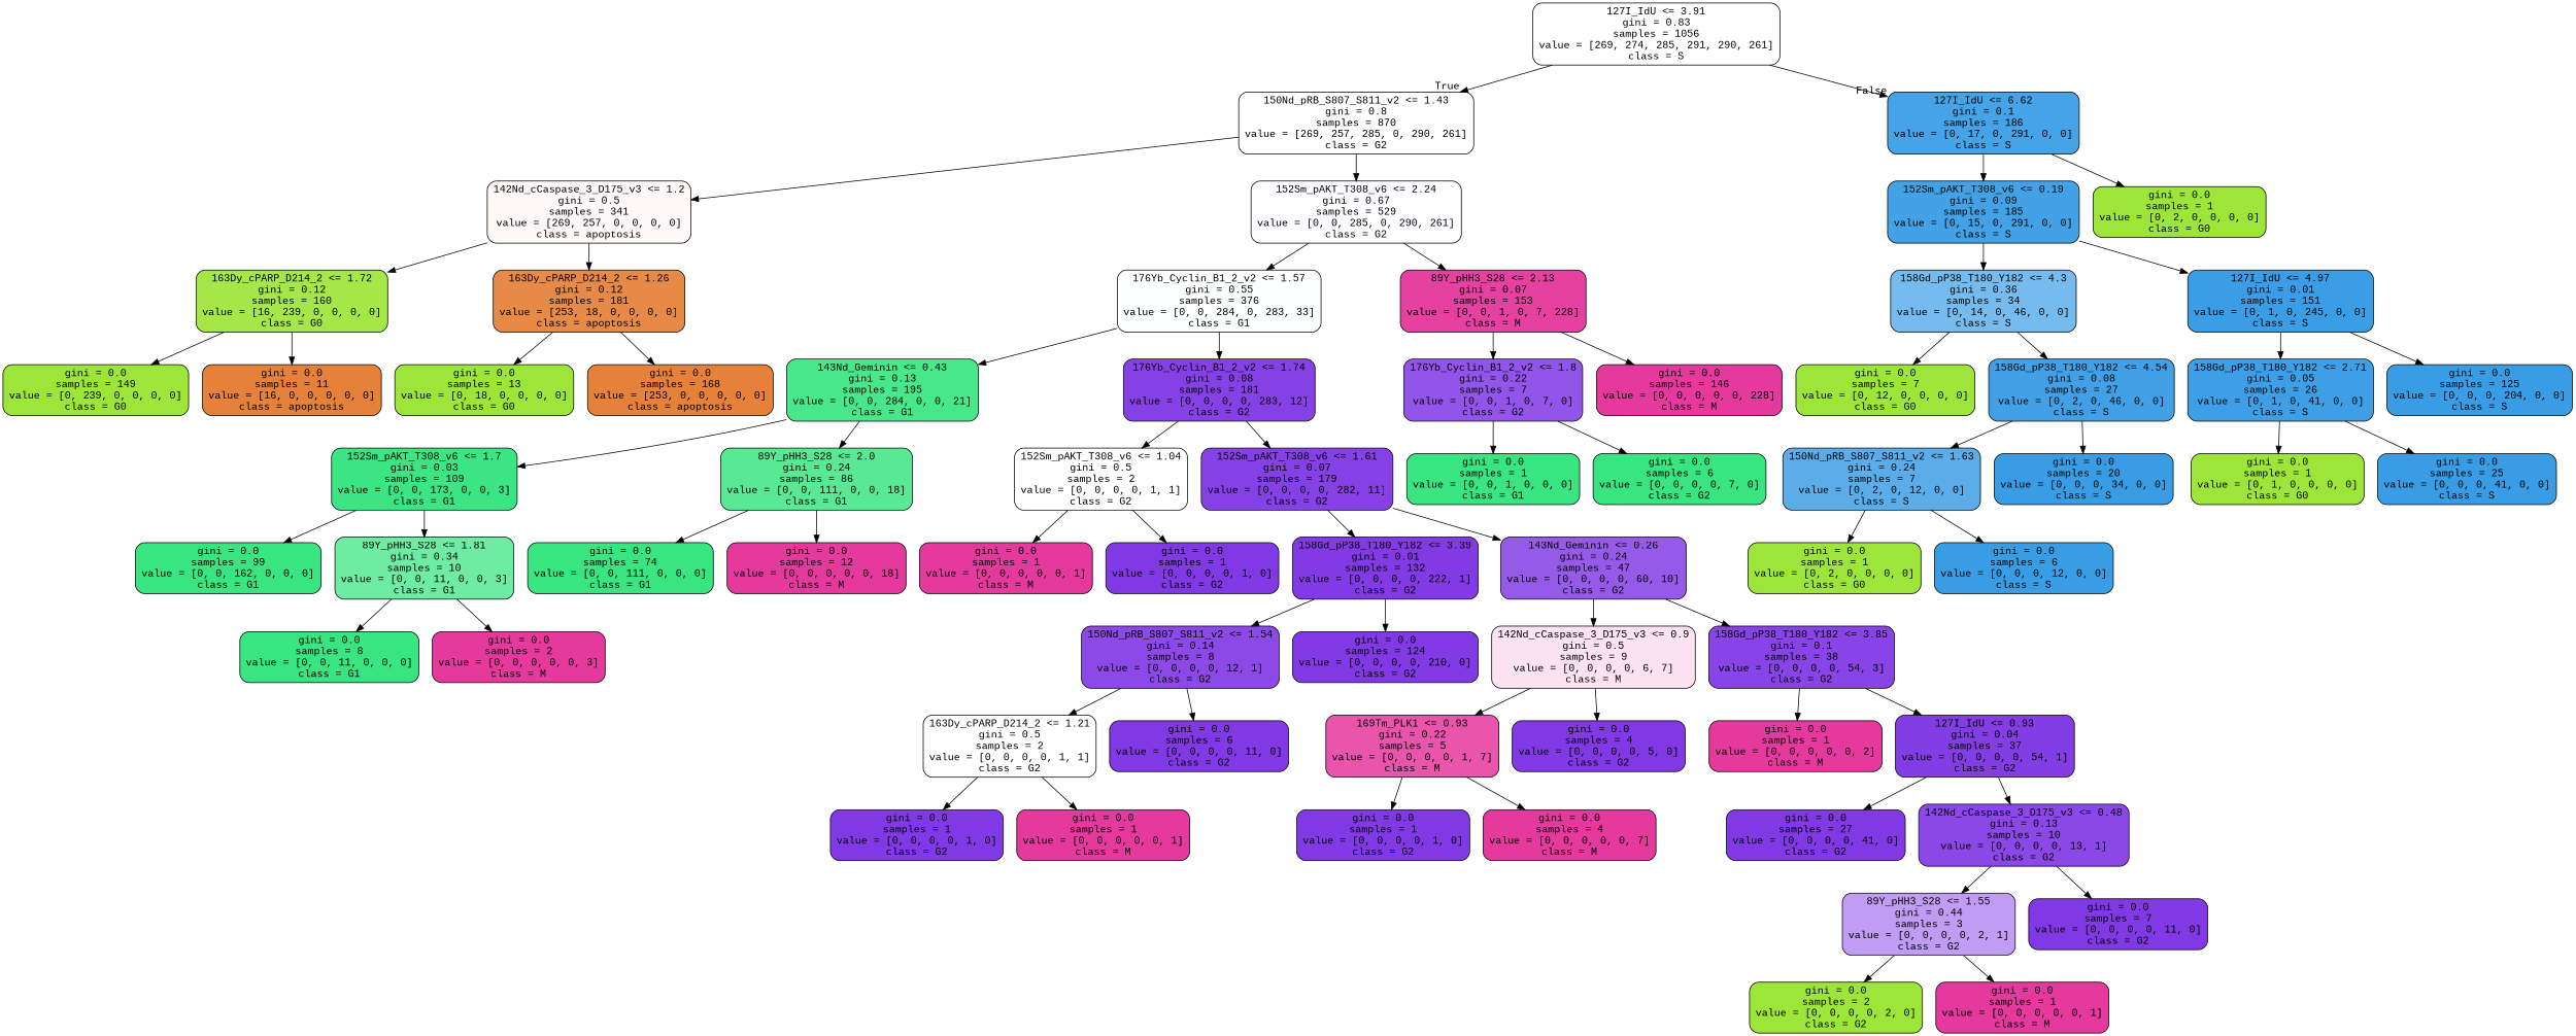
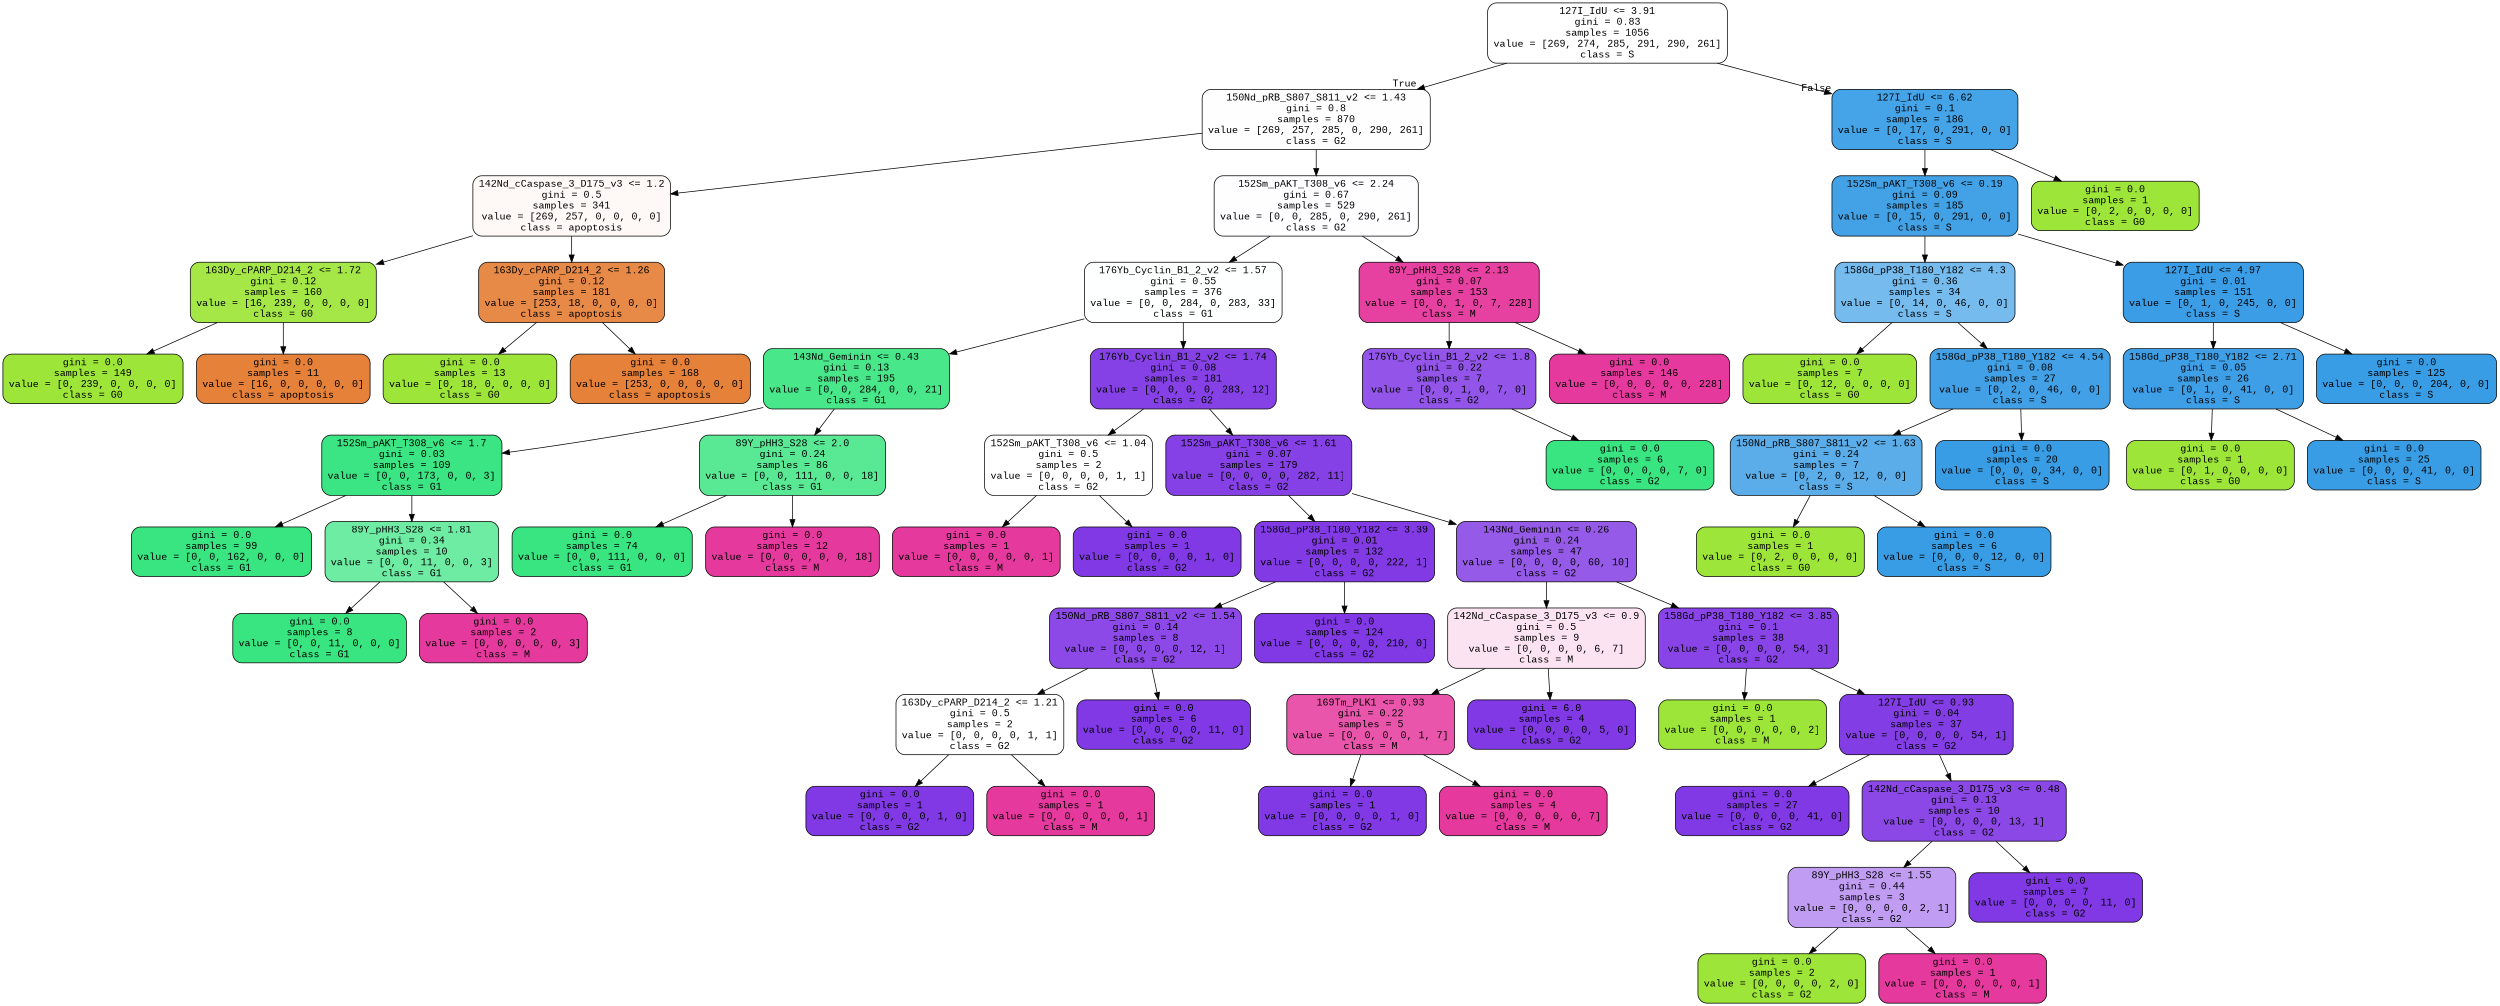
  digraph {
    fontname="Liberation Mono"
    node [color=black fillcolor="#e5399d" fontname="Liberation Mono" shape=box style="filled, rounded"]
    edge [fontname="Liberation Mono"]
    n1 [fillcolor="#ffffff" label="127I_IdU <= 3.91\ngini = 0.83\nsamples = 1056\nvalue = [269, 274, 285, 291, 290, 261]\nclass = S"]
    n2 [fillcolor="#fefeff" label="150Nd_pRB_S807_S811_v2 <= 1.43\ngini = 0.8\nsamples = 870\nvalue = [269, 257, 285, 0, 290, 261]\nclass = G2"]
    n3 [fillcolor="#45a3e7" label="127I_IdU <= 6.62\ngini = 0.1\nsamples = 186\nvalue = [0, 17, 0, 291, 0, 0]\nclass = S"]
    n4 [fillcolor="#fef9f6" label="142Nd_cCaspase_3_D175_v3 <= 1.2\ngini = 0.5\nsamples = 341\nvalue = [269, 257, 0, 0, 0, 0]\nclass = apoptosis"]
    n5 [fillcolor="#fefdff" label="152Sm_pAKT_T308_v6 <= 2.24\ngini = 0.67\nsamples = 529\nvalue = [0, 0, 285, 0, 290, 261]\nclass = G2"]
    n6 [fillcolor="#43a2e6" label="152Sm_pAKT_T308_v6 <= 0.19\ngini = 0.09\nsamples = 185\nvalue = [0, 15, 0, 291, 0, 0]\nclass = S"]
    n7 [fillcolor="#9de539" label="gini = 0.0\nsamples = 1\nvalue = [0, 2, 0, 0, 0, 0]\nclass = G0"]
    n8 [fillcolor="#a4e746" label="163Dy_cPARP_D214_2 <= 1.72\ngini = 0.12\nsamples = 160\nvalue = [16, 239, 0, 0, 0, 0]\nclass = G0"]
    n9 [fillcolor="#e78a47" label="163Dy_cPARP_D214_2 <= 1.26\ngini = 0.12\nsamples = 181\nvalue = [253, 18, 0, 0, 0, 0]\nclass = apoptosis"]
    n10 [fillcolor="#feffff" label="176Yb_Cyclin_B1_2_v2 <= 1.57\ngini = 0.55\nsamples = 376\nvalue = [0, 0, 284, 0, 283, 33]\nclass = G1"]
    n11 [fillcolor="#e640a0" label="89Y_pHH3_S28 <= 2.13\ngini = 0.07\nsamples = 153\nvalue = [0, 0, 1, 0, 7, 228]\nclass = M"]
    n12 [fillcolor="#9de539" label="gini = 0.0\nsamples = 149\nvalue = [0, 239, 0, 0, 0, 0]\nclass = G0"]
    n13 [fillcolor="#e58139" label="gini = 0.0\nsamples = 11\nvalue = [16, 0, 0, 0, 0, 0]\nclass = apoptosis"]
    n14 [fillcolor="#9de539" label="gini = 0.0\nsamples = 13\nvalue = [0, 18, 0, 0, 0, 0]\nclass = G0"]
    n15 [fillcolor="#e58139" label="gini = 0.0\nsamples = 168\nvalue = [253, 0, 0, 0, 0, 0]\nclass = apoptosis"]
    n16 [fillcolor="#48e78a" label="143Nd_Geminin <= 0.43\ngini = 0.13\nsamples = 195\nvalue = [0, 0, 284, 0, 0, 21]\nclass = G1"]
    n17 [fillcolor="#8641e6" label="176Yb_Cyclin_B1_2_v2 <= 1.74\ngini = 0.08\nsamples = 181\nvalue = [0, 0, 0, 0, 283, 12]\nclass = G2"]
    n18 [fillcolor="#9355e9" label="176Yb_Cyclin_B1_2_v2 <= 1.8\ngini = 0.22\nsamples = 7\nvalue = [0, 0, 1, 0, 7, 0]\nclass = G2"]
    n19 [label="gini = 0.0\nsamples = 146\nvalue = [0, 0, 0, 0, 0, 228]\nclass = M"]
    n20 [fillcolor="#3ce583" label="152Sm_pAKT_T308_v6 <= 1.7\ngini = 0.03\nsamples = 109\nvalue = [0, 0, 173, 0, 0, 3]\nclass = G1"]
    n21 [fillcolor="#59e995" label="89Y_pHH3_S28 <= 2.0\ngini = 0.24\nsamples = 86\nvalue = [0, 0, 111, 0, 0, 18]\nclass = G1"]
    n22 [fillcolor="#ffffff" label="152Sm_pAKT_T308_v6 <= 1.04\ngini = 0.5\nsamples = 2\nvalue = [0, 0, 0, 0, 1, 1]\nclass = G2"]
    n23 [fillcolor="#8641e6" label="152Sm_pAKT_T308_v6 <= 1.61\ngini = 0.07\nsamples = 179\nvalue = [0, 0, 0, 0, 282, 11]\nclass = G2"]
    n24 [fillcolor="#39e581" label="gini = 0.0\nsamples = 99\nvalue = [0, 0, 162, 0, 0, 0]\nclass = G1"]
    n25 [fillcolor="#6feca3" label="89Y_pHH3_S28 <= 1.81\ngini = 0.34\nsamples = 10\nvalue = [0, 0, 11, 0, 0, 3]\nclass = G1"]
    n26 [fillcolor="#39e581" label="gini = 0.0\nsamples = 74\nvalue = [0, 0, 111, 0, 0, 0]\nclass = G1"]
    n27 [label="gini = 0.0\nsamples = 12\nvalue = [0, 0, 0, 0, 0, 18]\nclass = M"]
    n28 [fillcolor="#39e581" label="gini = 0.0\nsamples = 8\nvalue = [0, 0, 11, 0, 0, 0]\nclass = G1"]
    n29 [label="gini = 0.0\nsamples = 2\nvalue = [0, 0, 0, 0, 0, 3]\nclass = M"]
    n30 [label="gini = 0.0\nsamples = 1\nvalue = [0, 0, 0, 0, 0, 1]\nclass = M"]
    n31 [fillcolor="#8139e5" label="gini = 0.0\nsamples = 1\nvalue = [0, 0, 0, 0, 1, 0]\nclass = G2"]
    n32 [fillcolor="#823ae5" label="158Gd_pP38_T180_Y182 <= 3.39\ngini = 0.01\nsamples = 132\nvalue = [0, 0, 0, 0, 222, 1]\nclass = G2"]
    n33 [fillcolor="#965ae9" label="143Nd_Geminin <= 0.26\ngini = 0.24\nsamples = 47\nvalue = [0, 0, 0, 0, 60, 10]\nclass = G2"]
    n34 [fillcolor="#8c49e7" label="150Nd_pRB_S807_S811_v2 <= 1.54\ngini = 0.14\nsamples = 8\nvalue = [0, 0, 0, 0, 12, 1]\nclass = G2"]
    n35 [fillcolor="#8139e5" label="gini = 0.0\nsamples = 124\nvalue = [0, 0, 0, 0, 210, 0]\nclass = G2"]
    n36 [fillcolor="#fbe3f1" label="142Nd_cCaspase_3_D175_v3 <= 0.9\ngini = 0.5\nsamples = 9\nvalue = [0, 0, 0, 0, 6, 7]\nclass = M"]
    n37 [fillcolor="#8844e6" label="158Gd_pP38_T180_Y182 <= 3.85\ngini = 0.1\nsamples = 38\nvalue = [0, 0, 0, 0, 54, 3]\nclass = G2"]
    n38 [fillcolor="#ffffff" label="163Dy_cPARP_D214_2 <= 1.21\ngini = 0.5\nsamples = 2\nvalue = [0, 0, 0, 0, 1, 1]\nclass = G2"]
    n39 [fillcolor="#8139e5" label="gini = 0.0\nsamples = 6\nvalue = [0, 0, 0, 0, 11, 0]\nclass = G2"]
    n40 [fillcolor="#8139e5" label="gini = 0.0\nsamples = 1\nvalue = [0, 0, 0, 0, 1, 0]\nclass = G2"]
    n41 [label="gini = 0.0\nsamples = 1\nvalue = [0, 0, 0, 0, 0, 1]\nclass = M"]
    n42 [fillcolor="#e955ab" label="169Tm_PLK1 <= 0.93\ngini = 0.22\nsamples = 5\nvalue = [0, 0, 0, 0, 1, 7]\nclass = M"]
-   n43 [fillcolor="#8139e5" label="gini = 0.0\nsamples = 4\nvalue = [0, 0, 0, 0, 5, 0]\nclass = G2"]
-   n44 [label="gini = 0.0\nsamples = 1\nvalue = [0, 0, 0, 0, 0, 2]\nclass = M"]
+   n43 [fillcolor="#8139e5" label="gini = 6.0\nsamples = 4\nvalue = [0, 0, 0, 0, 5, 0]\nclass = G2"]
+   n44 [fillcolor="#9de539" label="gini = 0.0\nsamples = 1\nvalue = [0, 0, 0, 0, 0, 2]\nclass = M"]
    n45 [fillcolor="#833de5" label="127I_IdU <= 0.93\ngini = 0.04\nsamples = 37\nvalue = [0, 0, 0, 0, 54, 1]\nclass = G2"]
    n46 [fillcolor="#8139e5" label="gini = 0.0\nsamples = 1\nvalue = [0, 0, 0, 0, 1, 0]\nclass = G2"]
    n47 [label="gini = 0.0\nsamples = 4\nvalue = [0, 0, 0, 0, 0, 7]\nclass = M"]
    n48 [fillcolor="#8139e5" label="gini = 0.0\nsamples = 27\nvalue = [0, 0, 0, 0, 41, 0]\nclass = G2"]
    n49 [fillcolor="#8b48e7" label="142Nd_cCaspase_3_D175_v3 <= 0.48\ngini = 0.13\nsamples = 10\nvalue = [0, 0, 0, 0, 13, 1]\nclass = G2"]
    n50 [fillcolor="#c09cf2" label="89Y_pHH3_S28 <= 1.55\ngini = 0.44\nsamples = 3\nvalue = [0, 0, 0, 0, 2, 1]\nclass = G2"]
    n51 [fillcolor="#8139e5" label="gini = 0.0\nsamples = 7\nvalue = [0, 0, 0, 0, 11, 0]\nclass = G2"]
    n52 [fillcolor="#9de539" label="gini = 0.0\nsamples = 2\nvalue = [0, 0, 0, 0, 2, 0]\nclass = G2"]
    n53 [label="gini = 0.0\nsamples = 1\nvalue = [0, 0, 0, 0, 0, 1]\nclass = M"]
-   n54 [fillcolor="#39e581" label="gini = 0.0\nsamples = 1\nvalue = [0, 0, 1, 0, 0, 0]\nclass = G1"]
    n55 [fillcolor="#39e581" label="gini = 0.0\nsamples = 6\nvalue = [0, 0, 0, 0, 7, 0]\nclass = G2"]
    n56 [fillcolor="#75bbed" label="158Gd_pP38_T180_Y182 <= 4.3\ngini = 0.36\nsamples = 34\nvalue = [0, 14, 0, 46, 0, 0]\nclass = S"]
    n57 [fillcolor="#3a9de5" label="127I_IdU <= 4.97\ngini = 0.01\nsamples = 151\nvalue = [0, 1, 0, 245, 0, 0]\nclass = S"]
    n58 [fillcolor="#9de539" label="gini = 0.0\nsamples = 7\nvalue = [0, 12, 0, 0, 0, 0]\nclass = G0"]
    n59 [fillcolor="#42a1e6" label="158Gd_pP38_T180_Y182 <= 4.54\ngini = 0.08\nsamples = 27\nvalue = [0, 2, 0, 46, 0, 0]\nclass = S"]
    n60 [fillcolor="#3e9fe6" label="158Gd_pP38_T180_Y182 <= 2.71\ngini = 0.05\nsamples = 26\nvalue = [0, 1, 0, 41, 0, 0]\nclass = S"]
    n61 [fillcolor="#399de5" label="gini = 0.0\nsamples = 125\nvalue = [0, 0, 0, 204, 0, 0]\nclass = S"]
    n62 [fillcolor="#5aade9" label="150Nd_pRB_S807_S811_v2 <= 1.63\ngini = 0.24\nsamples = 7\nvalue = [0, 2, 0, 12, 0, 0]\nclass = S"]
    n63 [fillcolor="#399de5" label="gini = 0.0\nsamples = 20\nvalue = [0, 0, 0, 34, 0, 0]\nclass = S"]
    n64 [fillcolor="#9de539" label="gini = 0.0\nsamples = 1\nvalue = [0, 2, 0, 0, 0, 0]\nclass = G0"]
    n65 [fillcolor="#399de5" label="gini = 0.0\nsamples = 6\nvalue = [0, 0, 0, 12, 0, 0]\nclass = S"]
    n66 [fillcolor="#9de539" label="gini = 0.0\nsamples = 1\nvalue = [0, 1, 0, 0, 0, 0]\nclass = G0"]
    n67 [fillcolor="#399de5" label="gini = 0.0\nsamples = 25\nvalue = [0, 0, 0, 41, 0, 0]\nclass = S"]
    n1 -> n2 [headlabel=True labelangle=45 labeldistance=2.5]
    n1 -> n3 [headlabel=False labelangle=-45 labeldistance=2.5]
    n2 -> n4
    n2 -> n5
    n3 -> n6
    n3 -> n7
    n4 -> n8
    n4 -> n9
    n5 -> n10
    n5 -> n11
    n6 -> n56
    n6 -> n57
    n8 -> n12
    n8 -> n13
    n9 -> n14
    n9 -> n15
    n10 -> n16
    n10 -> n17
    n11 -> n18
    n11 -> n19
    n16 -> n20
    n16 -> n21
    n17 -> n22
    n17 -> n23
-   n18 -> n54
    n18 -> n55
    n20 -> n24
    n20 -> n25
    n21 -> n26
    n21 -> n27
    n22 -> n30
    n22 -> n31
    n23 -> n32
    n23 -> n33
    n25 -> n28
    n25 -> n29
    n32 -> n34
    n32 -> n35
    n33 -> n36
    n33 -> n37
    n34 -> n38
    n34 -> n39
    n36 -> n42
    n36 -> n43
    n37 -> n44
    n37 -> n45
    n38 -> n40
    n38 -> n41
    n42 -> n46
    n42 -> n47
    n45 -> n48
    n45 -> n49
    n49 -> n50
    n49 -> n51
    n50 -> n52
    n50 -> n53
    n56 -> n58
    n56 -> n59
    n57 -> n60
    n57 -> n61
    n59 -> n62
    n59 -> n63
    n60 -> n66
    n60 -> n67
    n62 -> n64
    n62 -> n65
  }
